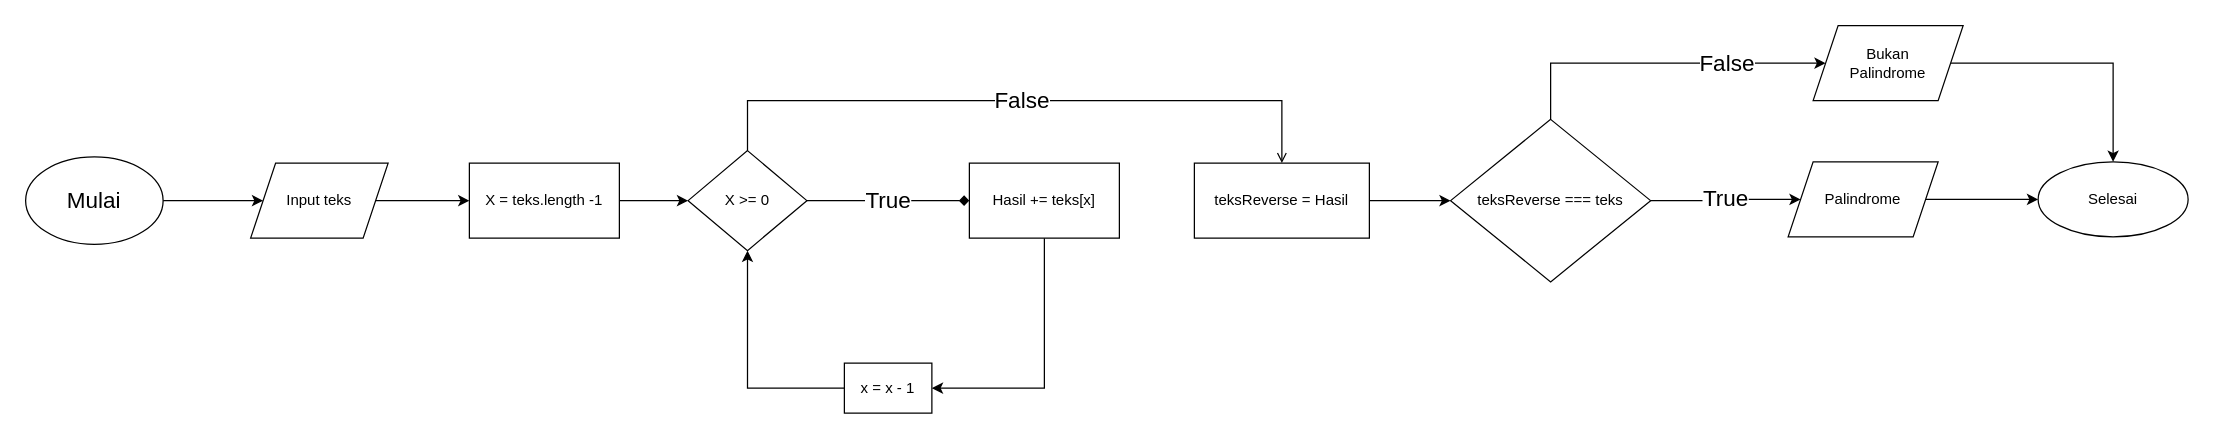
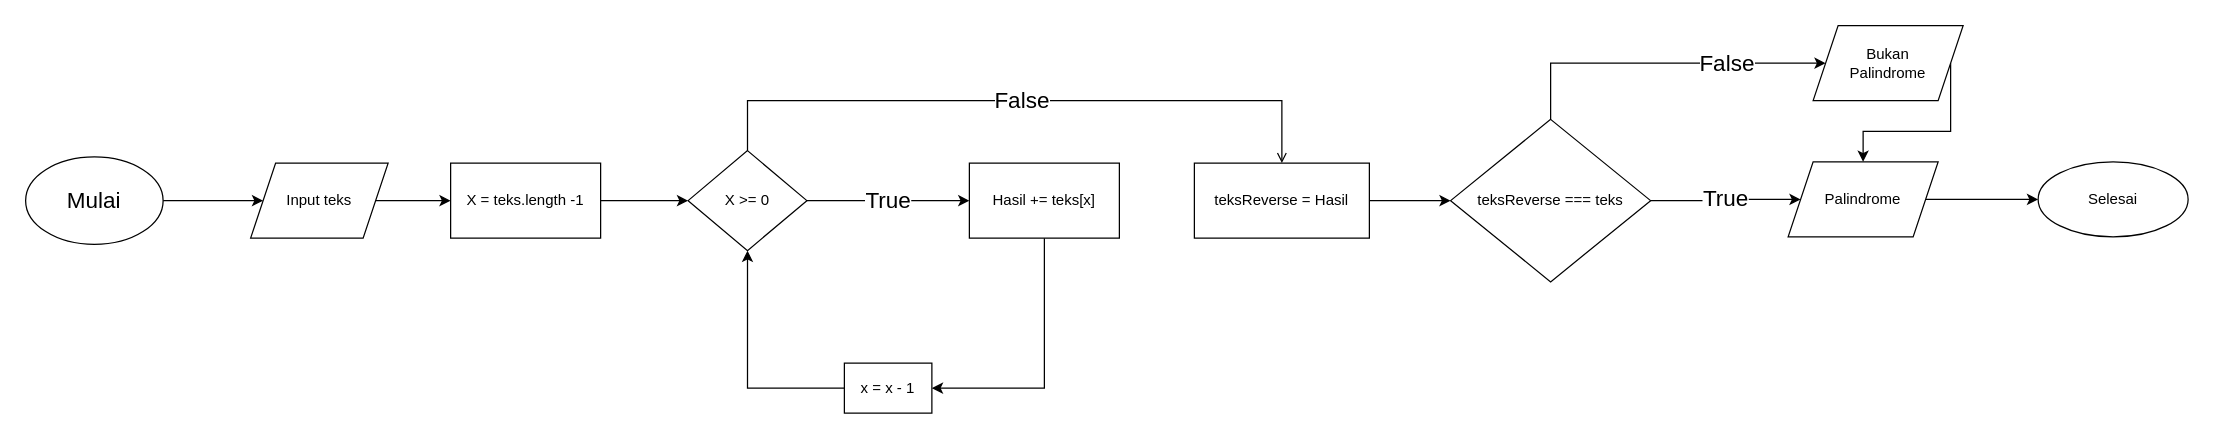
  <mxCell id="0" />
  <mxCell id="1" parent="0" />
  <mxCell id="2" value="" style="edgeStyle=orthogonalEdgeStyle;rounded=0;orthogonalLoop=1;jettySize=auto;html=1;" edge="1" parent="1" source="3" target="5"><mxGeometry relative="1" as="geometry" /></mxCell>
  <mxCell id="3" value="Input teks" style="shape=parallelogram;perimeter=parallelogramPerimeter;whiteSpace=wrap;html=1;fixedSize=1;fontSize=12;fontStyle=0" vertex="1" parent="1"><mxGeometry x="200" y="130" width="110" height="60" as="geometry" /></mxCell>
  <mxCell id="4" value="" style="edgeStyle=orthogonalEdgeStyle;rounded=0;orthogonalLoop=1;jettySize=auto;html=1;fontSize=18;" edge="1" parent="1" source="5" target="10"><mxGeometry relative="1" as="geometry" /></mxCell>
- <mxCell id="5" value="X = teks.length -1" style="whiteSpace=wrap;html=1;" vertex="1" parent="1"><mxGeometry x="375" y="130" width="120" height="60" as="geometry" /></mxCell>
+ <mxCell id="5" value="X = teks.length -1" style="whiteSpace=wrap;html=1;" vertex="1" parent="1"><mxGeometry x="360" y="130" width="120" height="60" as="geometry" /></mxCell>
  <mxCell id="6" value="" style="edgeStyle=orthogonalEdgeStyle;rounded=0;orthogonalLoop=1;jettySize=auto;html=1;fontSize=18;" edge="1" parent="1" source="7" target="3"><mxGeometry relative="1" as="geometry" /></mxCell>
  <mxCell id="7" value="Mulai" style="ellipse;whiteSpace=wrap;html=1;fontSize=18;" vertex="1" parent="1"><mxGeometry x="20" y="125" width="110" height="70" as="geometry" /></mxCell>
- <mxCell id="8" value="True" style="edgeStyle=orthogonalEdgeStyle;rounded=0;orthogonalLoop=1;jettySize=auto;html=1;fontSize=18;endArrow=diamond;" edge="1" parent="1" source="10" target="12"><mxGeometry relative="1" as="geometry" /></mxCell>
+ <mxCell id="8" value="True" style="edgeStyle=orthogonalEdgeStyle;rounded=0;orthogonalLoop=1;jettySize=auto;html=1;fontSize=18;" edge="1" parent="1" source="10" target="12"><mxGeometry relative="1" as="geometry" /></mxCell>
  <mxCell id="9" value="False" style="edgeStyle=orthogonalEdgeStyle;rounded=0;orthogonalLoop=1;jettySize=auto;html=1;exitX=0.5;exitY=0;exitDx=0;exitDy=0;entryX=0.5;entryY=0;entryDx=0;entryDy=0;fontSize=18;endArrow=open;" edge="1" parent="1" source="10" target="16"><mxGeometry relative="1" as="geometry"><Array as="points"><mxPoint x="598" y="80" /><mxPoint x="1025" y="80" /></Array></mxGeometry></mxCell>
  <mxCell id="10" value="X &amp;gt;= 0" style="rhombus;whiteSpace=wrap;html=1;" vertex="1" parent="1"><mxGeometry x="550" y="120" width="95" height="80" as="geometry" /></mxCell>
  <mxCell id="11" style="edgeStyle=orthogonalEdgeStyle;rounded=0;orthogonalLoop=1;jettySize=auto;html=1;exitX=0.5;exitY=1;exitDx=0;exitDy=0;entryX=1;entryY=0.5;entryDx=0;entryDy=0;fontSize=18;" edge="1" parent="1" source="12" target="14"><mxGeometry relative="1" as="geometry" /></mxCell>
  <mxCell id="12" value="Hasil += teks[x]" style="whiteSpace=wrap;html=1;" vertex="1" parent="1"><mxGeometry x="775" y="130" width="120" height="60" as="geometry" /></mxCell>
  <mxCell id="13" style="edgeStyle=orthogonalEdgeStyle;rounded=0;orthogonalLoop=1;jettySize=auto;html=1;exitX=0;exitY=0.5;exitDx=0;exitDy=0;entryX=0.5;entryY=1;entryDx=0;entryDy=0;fontSize=18;" edge="1" parent="1" source="14" target="10"><mxGeometry relative="1" as="geometry" /></mxCell>
  <mxCell id="14" value="x = x - 1" style="rounded=0;whiteSpace=wrap;html=1;fontSize=12;" vertex="1" parent="1"><mxGeometry x="675" y="290" width="70" height="40" as="geometry" /></mxCell>
  <mxCell id="15" value="" style="edgeStyle=orthogonalEdgeStyle;rounded=0;orthogonalLoop=1;jettySize=auto;html=1;fontSize=12;" edge="1" parent="1" source="16" target="20"><mxGeometry relative="1" as="geometry" /></mxCell>
  <mxCell id="16" value="teksReverse = Hasil" style="rounded=0;whiteSpace=wrap;html=1;fontSize=12;" vertex="1" parent="1"><mxGeometry x="955" y="130" width="140" height="60" as="geometry" /></mxCell>
  <mxCell id="17" value="True" style="edgeStyle=orthogonalEdgeStyle;rounded=0;orthogonalLoop=1;jettySize=auto;html=1;fontSize=18;entryX=0;entryY=0.5;entryDx=0;entryDy=0;" edge="1" parent="1" source="20" target="22"><mxGeometry relative="1" as="geometry"><mxPoint x="1420" y="160" as="targetPoint" /></mxGeometry></mxCell>
  <mxCell id="18" style="edgeStyle=orthogonalEdgeStyle;rounded=0;orthogonalLoop=1;jettySize=auto;html=1;exitX=0.5;exitY=0;exitDx=0;exitDy=0;entryX=0;entryY=0.5;entryDx=0;entryDy=0;fontSize=12;" edge="1" parent="1" source="20" target="26"><mxGeometry relative="1" as="geometry"><Array as="points"><mxPoint x="1240" y="50" /></Array></mxGeometry></mxCell>
  <mxCell id="19" value="False" style="edgeLabel;html=1;align=center;verticalAlign=middle;resizable=0;points=[];fontSize=18;" vertex="1" connectable="0" parent="18"><mxGeometry x="0.029" relative="1" as="geometry"><mxPoint x="49" as="offset" /></mxGeometry></mxCell>
  <mxCell id="20" value="teksReverse === teks" style="rhombus;whiteSpace=wrap;html=1;rounded=0;" vertex="1" parent="1"><mxGeometry x="1160" y="95" width="160" height="130" as="geometry" /></mxCell>
  <mxCell id="21" value="" style="edgeStyle=orthogonalEdgeStyle;rounded=0;orthogonalLoop=1;jettySize=auto;html=1;fontSize=12;" edge="1" parent="1" source="22" target="24"><mxGeometry relative="1" as="geometry" /></mxCell>
  <mxCell id="22" value="Palindrome" style="shape=parallelogram;perimeter=parallelogramPerimeter;whiteSpace=wrap;html=1;fixedSize=1;fontSize=12;" vertex="1" parent="1"><mxGeometry x="1430" y="129" width="120" height="60" as="geometry" /></mxCell>
  <mxCell id="23" style="edgeStyle=orthogonalEdgeStyle;rounded=0;orthogonalLoop=1;jettySize=auto;html=1;exitX=0.5;exitY=1;exitDx=0;exitDy=0;fontSize=12;" edge="1" parent="1"><mxGeometry relative="1" as="geometry"><mxPoint x="1490" y="193" as="sourcePoint" /><mxPoint x="1490" y="193" as="targetPoint" /></mxGeometry></mxCell>
  <mxCell id="24" value="Selesai" style="ellipse;whiteSpace=wrap;html=1;" vertex="1" parent="1"><mxGeometry x="1630" y="129" width="120" height="60" as="geometry" /></mxCell>
- <mxCell id="25" style="edgeStyle=orthogonalEdgeStyle;rounded=0;orthogonalLoop=1;jettySize=auto;html=1;exitX=1;exitY=0.5;exitDx=0;exitDy=0;entryX=0.5;entryY=0;entryDx=0;entryDy=0;fontSize=18;" edge="1" parent="1" source="26" target="24"><mxGeometry relative="1" as="geometry" /></mxCell>
+ <mxCell id="25" style="edgeStyle=orthogonalEdgeStyle;rounded=0;orthogonalLoop=1;jettySize=auto;html=1;exitX=1;exitY=0.5;exitDx=0;exitDy=0;fontSize=18;" edge="1" parent="1" source="26" target="22"><mxGeometry relative="1" as="geometry" /></mxCell>
  <mxCell id="26" value="&lt;div&gt;Bukan &lt;br&gt;&lt;/div&gt;&lt;div&gt;Palindrome&lt;/div&gt;" style="shape=parallelogram;perimeter=parallelogramPerimeter;whiteSpace=wrap;html=1;fixedSize=1;fontSize=12;" vertex="1" parent="1"><mxGeometry x="1450" y="20" width="120" height="60" as="geometry" /></mxCell>
